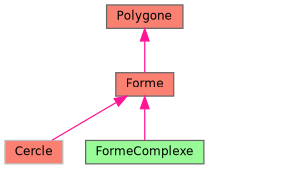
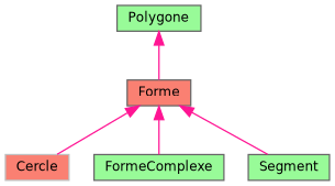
  digraph {
    node [color=gray40 fillcolor=salmon fontname=Helvetica fontsize=10 shape=box style=filled]
    edge [color=deeppink dir=back fontname=Helvetica fontsize=10 labelfontname=Helvetica labelfontsize=10 style=solid]
    n1 [fontcolor=black height=0.2 label=Forme width=0.4]
    n2 [color=grey75 height=0.2 label=Cercle width=0.4]
    n3 [fillcolor=palegreen height=0.2 label=FormeComplexe width=0.4]
-   n5 [height=0.2 label=Polygone width=0.4]
+   n4 [fillcolor=palegreen height=0.2 label=Segment width=0.4]
+   n5 [fillcolor=palegreen height=0.2 label=Polygone width=0.4]
    n1 -> n2
    n1 -> n3
+   n1 -> n4
    n5 -> n1
  }
